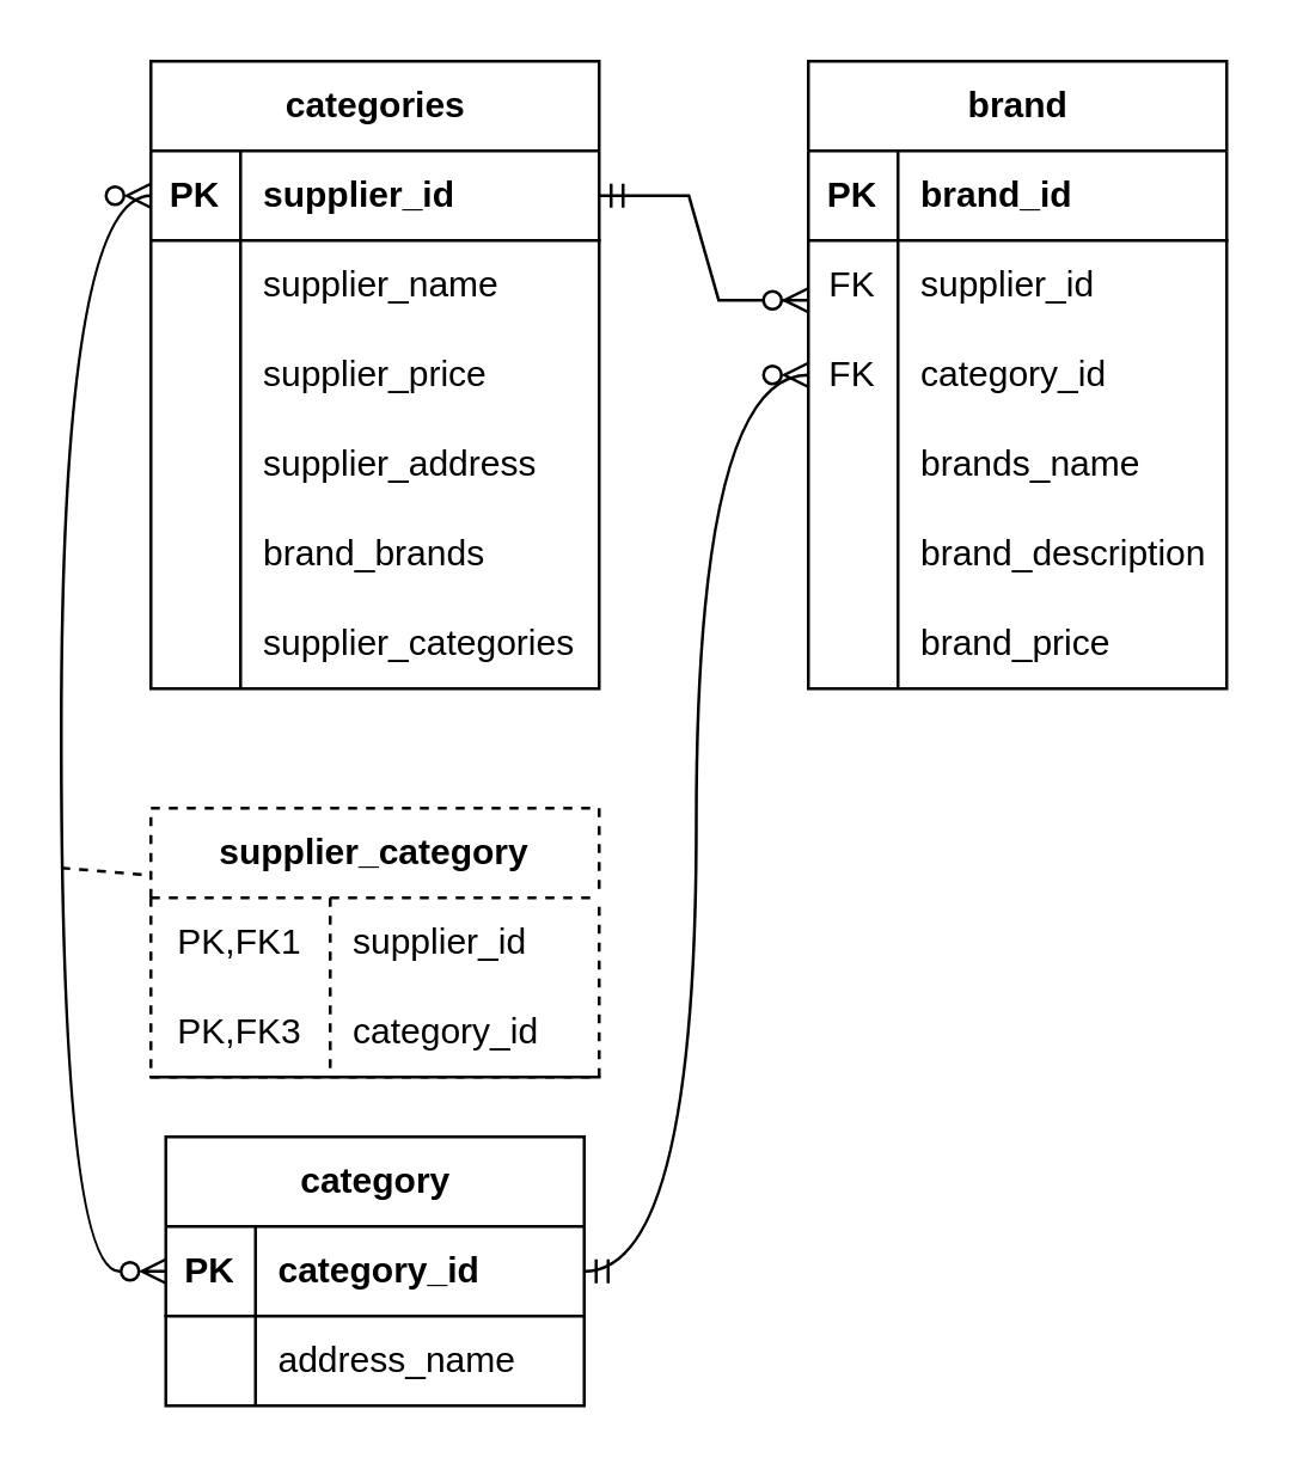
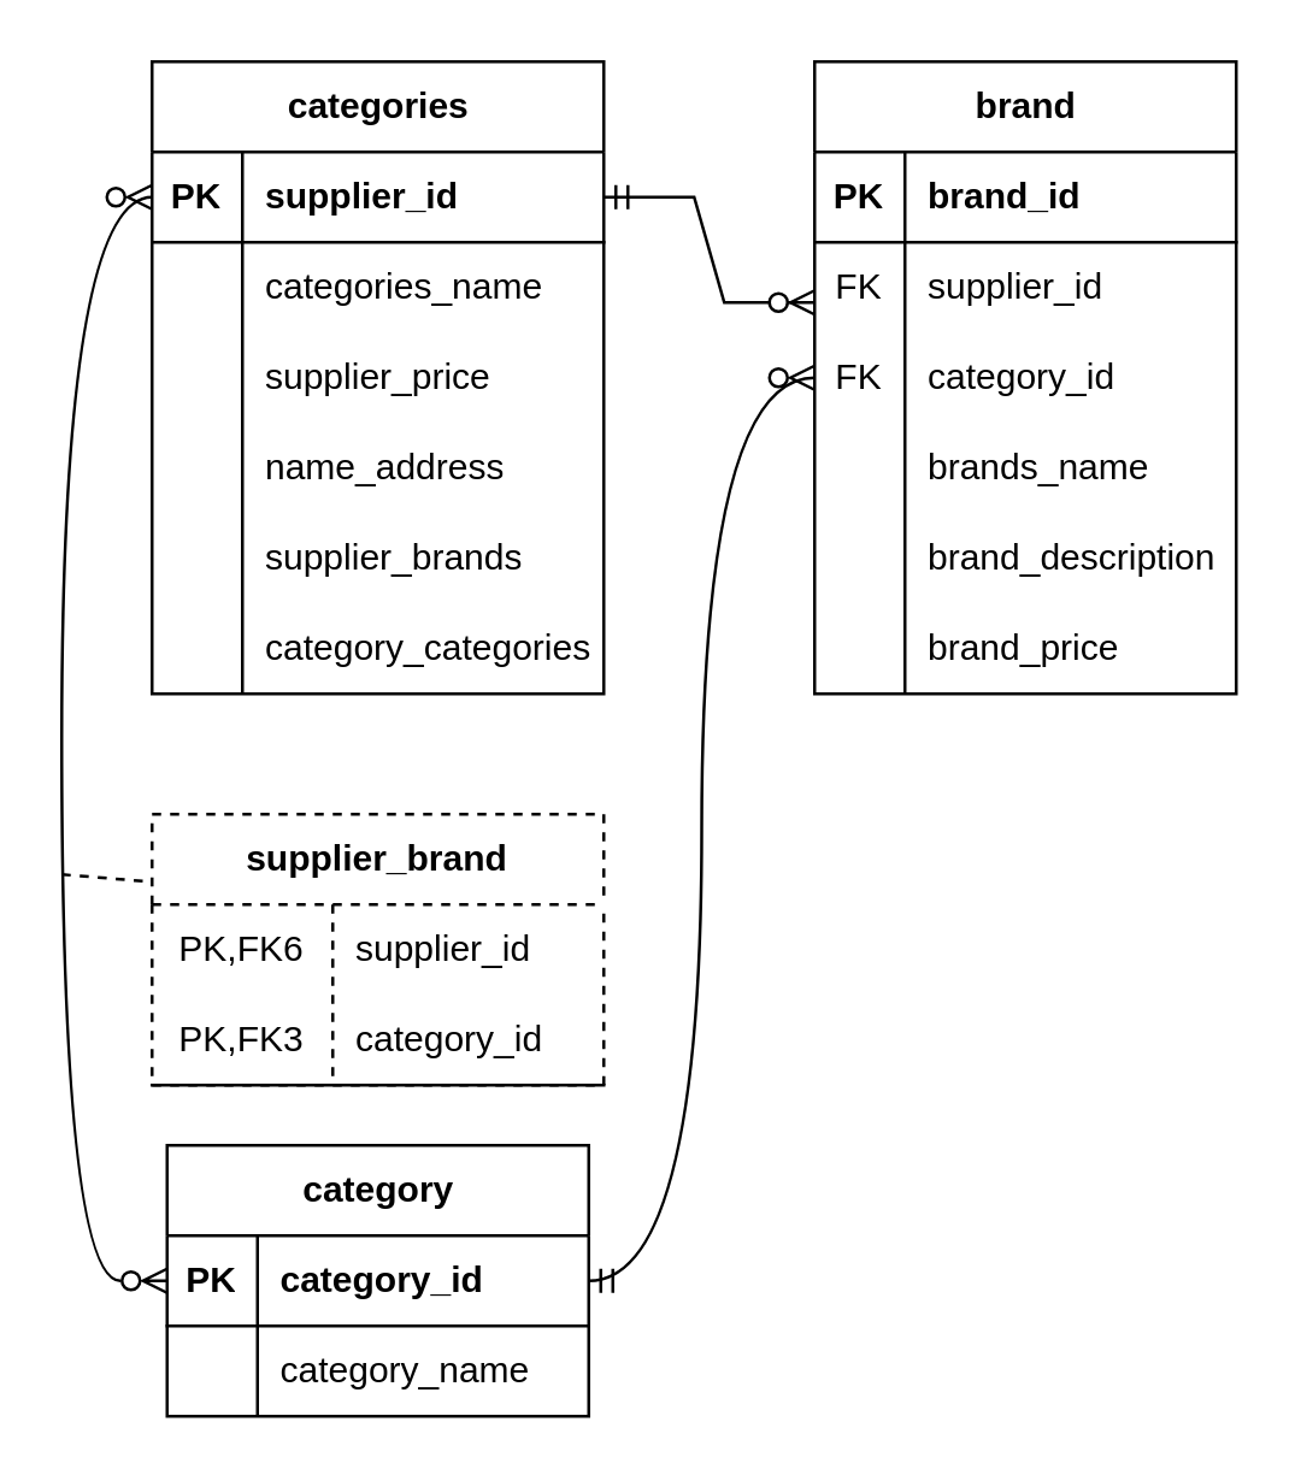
  <mxCell id="0" />
  <mxCell id="1" parent="0" />
  <mxCell id="2" value="categories" style="shape=table;startSize=30;container=1;collapsible=1;childLayout=tableLayout;fixedRows=1;rowLines=0;fontStyle=1;align=center;resizeLast=1;html=1;" parent="1" vertex="1"><mxGeometry x="50" y="20" width="150" height="210" as="geometry" /></mxCell>
  <mxCell id="3" value="" style="shape=tableRow;horizontal=0;startSize=0;swimlaneHead=0;swimlaneBody=0;fillColor=none;collapsible=0;dropTarget=0;points=[[0,0.5],[1,0.5]];portConstraint=eastwest;top=0;left=0;right=0;bottom=1;" parent="2" vertex="1"><mxGeometry y="30" width="150" height="30" as="geometry" /></mxCell>
  <mxCell id="4" value="PK" style="shape=partialRectangle;connectable=0;fillColor=none;top=0;left=0;bottom=0;right=0;fontStyle=1;overflow=hidden;whiteSpace=wrap;html=1;" parent="3" vertex="1"><mxGeometry width="30" height="30" as="geometry"><mxRectangle width="30" height="30" as="alternateBounds" /></mxGeometry></mxCell>
  <mxCell id="5" value="supplier_id" style="shape=partialRectangle;connectable=0;fillColor=none;top=0;left=0;bottom=0;right=0;align=left;spacingLeft=6;fontStyle=1;overflow=hidden;whiteSpace=wrap;html=1;" parent="3" vertex="1"><mxGeometry x="30" width="120" height="30" as="geometry"><mxRectangle width="120" height="30" as="alternateBounds" /></mxGeometry></mxCell>
  <mxCell id="6" value="" style="shape=tableRow;horizontal=0;startSize=0;swimlaneHead=0;swimlaneBody=0;fillColor=none;collapsible=0;dropTarget=0;points=[[0,0.5],[1,0.5]];portConstraint=eastwest;top=0;left=0;right=0;bottom=0;" parent="2" vertex="1"><mxGeometry y="60" width="150" height="30" as="geometry" /></mxCell>
  <mxCell id="7" value="" style="shape=partialRectangle;connectable=0;fillColor=none;top=0;left=0;bottom=0;right=0;editable=1;overflow=hidden;whiteSpace=wrap;html=1;" parent="6" vertex="1"><mxGeometry width="30" height="30" as="geometry"><mxRectangle width="30" height="30" as="alternateBounds" /></mxGeometry></mxCell>
- <mxCell id="8" value="supplier_name" style="shape=partialRectangle;connectable=0;fillColor=none;top=0;left=0;bottom=0;right=0;align=left;spacingLeft=6;overflow=hidden;whiteSpace=wrap;html=1;" parent="6" vertex="1"><mxGeometry x="30" width="120" height="30" as="geometry"><mxRectangle width="120" height="30" as="alternateBounds" /></mxGeometry></mxCell>
+ <mxCell id="8" value="categories_name" style="shape=partialRectangle;connectable=0;fillColor=none;top=0;left=0;bottom=0;right=0;align=left;spacingLeft=6;overflow=hidden;whiteSpace=wrap;html=1;" parent="6" vertex="1"><mxGeometry x="30" width="120" height="30" as="geometry"><mxRectangle width="120" height="30" as="alternateBounds" /></mxGeometry></mxCell>
  <mxCell id="9" value="" style="shape=tableRow;horizontal=0;startSize=0;swimlaneHead=0;swimlaneBody=0;fillColor=none;collapsible=0;dropTarget=0;points=[[0,0.5],[1,0.5]];portConstraint=eastwest;top=0;left=0;right=0;bottom=0;" parent="2" vertex="1"><mxGeometry y="90" width="150" height="30" as="geometry" /></mxCell>
  <mxCell id="10" value="" style="shape=partialRectangle;connectable=0;fillColor=none;top=0;left=0;bottom=0;right=0;editable=1;overflow=hidden;whiteSpace=wrap;html=1;" parent="9" vertex="1"><mxGeometry width="30" height="30" as="geometry"><mxRectangle width="30" height="30" as="alternateBounds" /></mxGeometry></mxCell>
  <mxCell id="11" value="supplier_price" style="shape=partialRectangle;connectable=0;fillColor=none;top=0;left=0;bottom=0;right=0;align=left;spacingLeft=6;overflow=hidden;whiteSpace=wrap;html=1;" parent="9" vertex="1"><mxGeometry x="30" width="120" height="30" as="geometry"><mxRectangle width="120" height="30" as="alternateBounds" /></mxGeometry></mxCell>
  <mxCell id="12" value="" style="shape=tableRow;horizontal=0;startSize=0;swimlaneHead=0;swimlaneBody=0;fillColor=none;collapsible=0;dropTarget=0;points=[[0,0.5],[1,0.5]];portConstraint=eastwest;top=0;left=0;right=0;bottom=0;" parent="2" vertex="1"><mxGeometry y="120" width="150" height="30" as="geometry" /></mxCell>
  <mxCell id="13" value="" style="shape=partialRectangle;connectable=0;fillColor=none;top=0;left=0;bottom=0;right=0;editable=1;overflow=hidden;whiteSpace=wrap;html=1;" parent="12" vertex="1"><mxGeometry width="30" height="30" as="geometry"><mxRectangle width="30" height="30" as="alternateBounds" /></mxGeometry></mxCell>
- <mxCell id="14" value="supplier_address" style="shape=partialRectangle;connectable=0;fillColor=none;top=0;left=0;bottom=0;right=0;align=left;spacingLeft=6;overflow=hidden;whiteSpace=wrap;html=1;" parent="12" vertex="1"><mxGeometry x="30" width="120" height="30" as="geometry"><mxRectangle width="120" height="30" as="alternateBounds" /></mxGeometry></mxCell>
+ <mxCell id="14" value="name_address" style="shape=partialRectangle;connectable=0;fillColor=none;top=0;left=0;bottom=0;right=0;align=left;spacingLeft=6;overflow=hidden;whiteSpace=wrap;html=1;" parent="12" vertex="1"><mxGeometry x="30" width="120" height="30" as="geometry"><mxRectangle width="120" height="30" as="alternateBounds" /></mxGeometry></mxCell>
  <mxCell id="15" style="shape=tableRow;horizontal=0;startSize=0;swimlaneHead=0;swimlaneBody=0;fillColor=none;collapsible=0;dropTarget=0;points=[[0,0.5],[1,0.5]];portConstraint=eastwest;top=0;left=0;right=0;bottom=0;" parent="2" vertex="1"><mxGeometry y="150" width="150" height="30" as="geometry" /></mxCell>
  <mxCell id="16" style="shape=partialRectangle;connectable=0;fillColor=none;top=0;left=0;bottom=0;right=0;editable=1;overflow=hidden;whiteSpace=wrap;html=1;" parent="15" vertex="1"><mxGeometry width="30" height="30" as="geometry"><mxRectangle width="30" height="30" as="alternateBounds" /></mxGeometry></mxCell>
- <mxCell id="17" value="brand_brands" style="shape=partialRectangle;connectable=0;fillColor=none;top=0;left=0;bottom=0;right=0;align=left;spacingLeft=6;overflow=hidden;whiteSpace=wrap;html=1;" parent="15" vertex="1"><mxGeometry x="30" width="120" height="30" as="geometry"><mxRectangle width="120" height="30" as="alternateBounds" /></mxGeometry></mxCell>
+ <mxCell id="17" value="supplier_brands" style="shape=partialRectangle;connectable=0;fillColor=none;top=0;left=0;bottom=0;right=0;align=left;spacingLeft=6;overflow=hidden;whiteSpace=wrap;html=1;" parent="15" vertex="1"><mxGeometry x="30" width="120" height="30" as="geometry"><mxRectangle width="120" height="30" as="alternateBounds" /></mxGeometry></mxCell>
  <mxCell id="18" style="shape=tableRow;horizontal=0;startSize=0;swimlaneHead=0;swimlaneBody=0;fillColor=none;collapsible=0;dropTarget=0;points=[[0,0.5],[1,0.5]];portConstraint=eastwest;top=0;left=0;right=0;bottom=0;" parent="2" vertex="1"><mxGeometry y="180" width="150" height="30" as="geometry" /></mxCell>
  <mxCell id="19" style="shape=partialRectangle;connectable=0;fillColor=none;top=0;left=0;bottom=0;right=0;editable=1;overflow=hidden;whiteSpace=wrap;html=1;" parent="18" vertex="1"><mxGeometry width="30" height="30" as="geometry"><mxRectangle width="30" height="30" as="alternateBounds" /></mxGeometry></mxCell>
- <mxCell id="20" value="supplier_categories" style="shape=partialRectangle;connectable=0;fillColor=none;top=0;left=0;bottom=0;right=0;align=left;spacingLeft=6;overflow=hidden;whiteSpace=wrap;html=1;" parent="18" vertex="1"><mxGeometry x="30" width="120" height="30" as="geometry"><mxRectangle width="120" height="30" as="alternateBounds" /></mxGeometry></mxCell>
+ <mxCell id="20" value="category_categories" style="shape=partialRectangle;connectable=0;fillColor=none;top=0;left=0;bottom=0;right=0;align=left;spacingLeft=6;overflow=hidden;whiteSpace=wrap;html=1;" parent="18" vertex="1"><mxGeometry x="30" width="120" height="30" as="geometry"><mxRectangle width="120" height="30" as="alternateBounds" /></mxGeometry></mxCell>
  <mxCell id="21" value="brand" style="shape=table;startSize=30;container=1;collapsible=1;childLayout=tableLayout;fixedRows=1;rowLines=0;fontStyle=1;align=center;resizeLast=1;html=1;" parent="1" vertex="1"><mxGeometry x="270" y="20" width="140" height="210" as="geometry" /></mxCell>
  <mxCell id="22" value="" style="shape=tableRow;horizontal=0;startSize=0;swimlaneHead=0;swimlaneBody=0;fillColor=none;collapsible=0;dropTarget=0;points=[[0,0.5],[1,0.5]];portConstraint=eastwest;top=0;left=0;right=0;bottom=1;" parent="21" vertex="1"><mxGeometry y="30" width="140" height="30" as="geometry" /></mxCell>
  <mxCell id="23" value="PK" style="shape=partialRectangle;connectable=0;fillColor=none;top=0;left=0;bottom=0;right=0;fontStyle=1;overflow=hidden;whiteSpace=wrap;html=1;" parent="22" vertex="1"><mxGeometry width="30" height="30" as="geometry"><mxRectangle width="30" height="30" as="alternateBounds" /></mxGeometry></mxCell>
  <mxCell id="24" value="brand_id" style="shape=partialRectangle;connectable=0;fillColor=none;top=0;left=0;bottom=0;right=0;align=left;spacingLeft=6;fontStyle=1;overflow=hidden;whiteSpace=wrap;html=1;" parent="22" vertex="1"><mxGeometry x="30" width="110" height="30" as="geometry"><mxRectangle width="110" height="30" as="alternateBounds" /></mxGeometry></mxCell>
  <mxCell id="25" value="" style="shape=tableRow;horizontal=0;startSize=0;swimlaneHead=0;swimlaneBody=0;fillColor=none;collapsible=0;dropTarget=0;points=[[0,0.5],[1,0.5]];portConstraint=eastwest;top=0;left=0;right=0;bottom=0;" parent="21" vertex="1"><mxGeometry y="60" width="140" height="30" as="geometry" /></mxCell>
  <mxCell id="26" value="FK" style="shape=partialRectangle;connectable=0;fillColor=none;top=0;left=0;bottom=0;right=0;editable=1;overflow=hidden;whiteSpace=wrap;html=1;" parent="25" vertex="1"><mxGeometry width="30" height="30" as="geometry"><mxRectangle width="30" height="30" as="alternateBounds" /></mxGeometry></mxCell>
  <mxCell id="27" value="supplier_id" style="shape=partialRectangle;connectable=0;fillColor=none;top=0;left=0;bottom=0;right=0;align=left;spacingLeft=6;overflow=hidden;whiteSpace=wrap;html=1;" parent="25" vertex="1"><mxGeometry x="30" width="110" height="30" as="geometry"><mxRectangle width="110" height="30" as="alternateBounds" /></mxGeometry></mxCell>
  <mxCell id="28" value="" style="shape=tableRow;horizontal=0;startSize=0;swimlaneHead=0;swimlaneBody=0;fillColor=none;collapsible=0;dropTarget=0;points=[[0,0.5],[1,0.5]];portConstraint=eastwest;top=0;left=0;right=0;bottom=0;" parent="21" vertex="1"><mxGeometry y="90" width="140" height="30" as="geometry" /></mxCell>
  <mxCell id="29" value="FK" style="shape=partialRectangle;connectable=0;fillColor=none;top=0;left=0;bottom=0;right=0;editable=1;overflow=hidden;whiteSpace=wrap;html=1;" parent="28" vertex="1"><mxGeometry width="30" height="30" as="geometry"><mxRectangle width="30" height="30" as="alternateBounds" /></mxGeometry></mxCell>
  <mxCell id="30" value="category_id" style="shape=partialRectangle;connectable=0;fillColor=none;top=0;left=0;bottom=0;right=0;align=left;spacingLeft=6;overflow=hidden;whiteSpace=wrap;html=1;" parent="28" vertex="1"><mxGeometry x="30" width="110" height="30" as="geometry"><mxRectangle width="110" height="30" as="alternateBounds" /></mxGeometry></mxCell>
  <mxCell id="31" value="" style="shape=tableRow;horizontal=0;startSize=0;swimlaneHead=0;swimlaneBody=0;fillColor=none;collapsible=0;dropTarget=0;points=[[0,0.5],[1,0.5]];portConstraint=eastwest;top=0;left=0;right=0;bottom=0;" parent="21" vertex="1"><mxGeometry y="120" width="140" height="30" as="geometry" /></mxCell>
  <mxCell id="32" value="" style="shape=partialRectangle;connectable=0;fillColor=none;top=0;left=0;bottom=0;right=0;editable=1;overflow=hidden;whiteSpace=wrap;html=1;" parent="31" vertex="1"><mxGeometry width="30" height="30" as="geometry"><mxRectangle width="30" height="30" as="alternateBounds" /></mxGeometry></mxCell>
  <mxCell id="33" value="" style="shape=partialRectangle;connectable=0;fillColor=none;top=0;left=0;bottom=0;right=0;align=left;spacingLeft=6;overflow=hidden;whiteSpace=wrap;html=1;" parent="31" vertex="1"><mxGeometry x="30" width="110" height="30" as="geometry"><mxRectangle width="110" height="30" as="alternateBounds" /></mxGeometry></mxCell>
  <mxCell id="34" style="shape=tableRow;horizontal=0;startSize=0;swimlaneHead=0;swimlaneBody=0;fillColor=none;collapsible=0;dropTarget=0;points=[[0,0.5],[1,0.5]];portConstraint=eastwest;top=0;left=0;right=0;bottom=0;" parent="21" vertex="1"><mxGeometry y="150" width="140" height="30" as="geometry" /></mxCell>
  <mxCell id="35" style="shape=partialRectangle;connectable=0;fillColor=none;top=0;left=0;bottom=0;right=0;editable=1;overflow=hidden;whiteSpace=wrap;html=1;" parent="34" vertex="1"><mxGeometry width="30" height="30" as="geometry"><mxRectangle width="30" height="30" as="alternateBounds" /></mxGeometry></mxCell>
  <mxCell id="36" value="brand_description" style="shape=partialRectangle;connectable=0;fillColor=none;top=0;left=0;bottom=0;right=0;align=left;spacingLeft=6;overflow=hidden;whiteSpace=wrap;html=1;" parent="34" vertex="1"><mxGeometry x="30" width="110" height="30" as="geometry"><mxRectangle width="110" height="30" as="alternateBounds" /></mxGeometry></mxCell>
  <mxCell id="37" style="shape=tableRow;horizontal=0;startSize=0;swimlaneHead=0;swimlaneBody=0;fillColor=none;collapsible=0;dropTarget=0;points=[[0,0.5],[1,0.5]];portConstraint=eastwest;top=0;left=0;right=0;bottom=0;" parent="21" vertex="1"><mxGeometry y="180" width="140" height="30" as="geometry" /></mxCell>
  <mxCell id="38" style="shape=partialRectangle;connectable=0;fillColor=none;top=0;left=0;bottom=0;right=0;editable=1;overflow=hidden;whiteSpace=wrap;html=1;" parent="37" vertex="1"><mxGeometry width="30" height="30" as="geometry"><mxRectangle width="30" height="30" as="alternateBounds" /></mxGeometry></mxCell>
  <mxCell id="39" value="brand_price" style="shape=partialRectangle;connectable=0;fillColor=none;top=0;left=0;bottom=0;right=0;align=left;spacingLeft=6;overflow=hidden;whiteSpace=wrap;html=1;" parent="37" vertex="1"><mxGeometry x="30" width="110" height="30" as="geometry"><mxRectangle width="110" height="30" as="alternateBounds" /></mxGeometry></mxCell>
  <mxCell id="40" value="brands_name" style="shape=partialRectangle;connectable=0;fillColor=none;top=0;left=0;bottom=0;right=0;align=left;spacingLeft=6;overflow=hidden;whiteSpace=wrap;html=1;" parent="1" vertex="1"><mxGeometry x="300" y="140" width="110" height="30" as="geometry"><mxRectangle width="110" height="30" as="alternateBounds" /></mxGeometry></mxCell>
  <mxCell id="41" value="category" style="shape=table;startSize=30;container=1;collapsible=1;childLayout=tableLayout;fixedRows=1;rowLines=0;fontStyle=1;align=center;resizeLast=1;html=1;" parent="1" vertex="1"><mxGeometry x="55" y="380" width="140" height="90" as="geometry" /></mxCell>
  <mxCell id="42" value="" style="shape=tableRow;horizontal=0;startSize=0;swimlaneHead=0;swimlaneBody=0;fillColor=none;collapsible=0;dropTarget=0;points=[[0,0.5],[1,0.5]];portConstraint=eastwest;top=0;left=0;right=0;bottom=1;" parent="41" vertex="1"><mxGeometry y="30" width="140" height="30" as="geometry" /></mxCell>
  <mxCell id="43" value="PK" style="shape=partialRectangle;connectable=0;fillColor=none;top=0;left=0;bottom=0;right=0;fontStyle=1;overflow=hidden;whiteSpace=wrap;html=1;" parent="42" vertex="1"><mxGeometry width="30" height="30" as="geometry"><mxRectangle width="30" height="30" as="alternateBounds" /></mxGeometry></mxCell>
  <mxCell id="44" value="category_id" style="shape=partialRectangle;connectable=0;fillColor=none;top=0;left=0;bottom=0;right=0;align=left;spacingLeft=6;fontStyle=1;overflow=hidden;whiteSpace=wrap;html=1;" parent="42" vertex="1"><mxGeometry x="30" width="110" height="30" as="geometry"><mxRectangle width="110" height="30" as="alternateBounds" /></mxGeometry></mxCell>
  <mxCell id="45" value="" style="shape=tableRow;horizontal=0;startSize=0;swimlaneHead=0;swimlaneBody=0;fillColor=none;collapsible=0;dropTarget=0;points=[[0,0.5],[1,0.5]];portConstraint=eastwest;top=0;left=0;right=0;bottom=0;" parent="41" vertex="1"><mxGeometry y="60" width="140" height="30" as="geometry" /></mxCell>
  <mxCell id="46" value="" style="shape=partialRectangle;connectable=0;fillColor=none;top=0;left=0;bottom=0;right=0;editable=1;overflow=hidden;whiteSpace=wrap;html=1;" parent="45" vertex="1"><mxGeometry width="30" height="30" as="geometry"><mxRectangle width="30" height="30" as="alternateBounds" /></mxGeometry></mxCell>
- <mxCell id="47" value="address_name" style="shape=partialRectangle;connectable=0;fillColor=none;top=0;left=0;bottom=0;right=0;align=left;spacingLeft=6;overflow=hidden;whiteSpace=wrap;html=1;" parent="45" vertex="1"><mxGeometry x="30" width="110" height="30" as="geometry"><mxRectangle width="110" height="30" as="alternateBounds" /></mxGeometry></mxCell>
+ <mxCell id="47" value="category_name" style="shape=partialRectangle;connectable=0;fillColor=none;top=0;left=0;bottom=0;right=0;align=left;spacingLeft=6;overflow=hidden;whiteSpace=wrap;html=1;" parent="45" vertex="1"><mxGeometry x="30" width="110" height="30" as="geometry"><mxRectangle width="110" height="30" as="alternateBounds" /></mxGeometry></mxCell>
  <mxCell id="48" style="edgeStyle=orthogonalEdgeStyle;rounded=0;orthogonalLoop=1;jettySize=auto;html=1;exitX=1;exitY=0.5;exitDx=0;exitDy=0;" parent="41" source="42" target="42" edge="1"><mxGeometry relative="1" as="geometry" /></mxCell>
- <mxCell id="49" value="supplier_category" style="shape=table;startSize=30;container=1;collapsible=1;childLayout=tableLayout;fixedRows=1;rowLines=0;fontStyle=1;align=center;resizeLast=1;html=1;whiteSpace=wrap;dashed=1;" parent="1" vertex="1"><mxGeometry x="50" y="270" width="150" height="90" as="geometry" /></mxCell>
+ <mxCell id="49" value="supplier_brand" style="shape=table;startSize=30;container=1;collapsible=1;childLayout=tableLayout;fixedRows=1;rowLines=0;fontStyle=1;align=center;resizeLast=1;html=1;whiteSpace=wrap;dashed=1;" parent="1" vertex="1"><mxGeometry x="50" y="270" width="150" height="90" as="geometry" /></mxCell>
  <mxCell id="50" value="" style="shape=tableRow;horizontal=0;startSize=0;swimlaneHead=0;swimlaneBody=0;fillColor=none;collapsible=0;dropTarget=0;points=[[0,0.5],[1,0.5]];portConstraint=eastwest;top=0;left=0;right=0;bottom=0;html=1;" parent="49" vertex="1"><mxGeometry y="30" width="150" height="30" as="geometry" /></mxCell>
- <mxCell id="51" value="PK,FK1" style="shape=partialRectangle;connectable=0;fillColor=none;top=0;left=0;bottom=0;right=0;fontStyle=0;overflow=hidden;html=1;whiteSpace=wrap;" parent="50" vertex="1"><mxGeometry width="60" height="30" as="geometry"><mxRectangle width="60" height="30" as="alternateBounds" /></mxGeometry></mxCell>
+ <mxCell id="51" value="PK,FK6" style="shape=partialRectangle;connectable=0;fillColor=none;top=0;left=0;bottom=0;right=0;fontStyle=0;overflow=hidden;html=1;whiteSpace=wrap;" parent="50" vertex="1"><mxGeometry width="60" height="30" as="geometry"><mxRectangle width="60" height="30" as="alternateBounds" /></mxGeometry></mxCell>
  <mxCell id="52" value="supplier_id" style="shape=partialRectangle;connectable=0;fillColor=none;top=0;left=0;bottom=0;right=0;align=left;spacingLeft=6;fontStyle=0;overflow=hidden;html=1;whiteSpace=wrap;" parent="50" vertex="1"><mxGeometry x="60" width="90" height="30" as="geometry"><mxRectangle width="90" height="30" as="alternateBounds" /></mxGeometry></mxCell>
  <mxCell id="53" value="" style="shape=tableRow;horizontal=0;startSize=0;swimlaneHead=0;swimlaneBody=0;fillColor=none;collapsible=0;dropTarget=0;points=[[0,0.5],[1,0.5]];portConstraint=eastwest;top=0;left=0;right=0;bottom=1;html=1;" parent="49" vertex="1"><mxGeometry y="60" width="150" height="30" as="geometry" /></mxCell>
  <mxCell id="54" value="PK,FK3" style="shape=partialRectangle;connectable=0;fillColor=none;top=0;left=0;bottom=0;right=0;fontStyle=0;overflow=hidden;html=1;whiteSpace=wrap;" parent="53" vertex="1"><mxGeometry width="60" height="30" as="geometry"><mxRectangle width="60" height="30" as="alternateBounds" /></mxGeometry></mxCell>
  <mxCell id="55" value="category_id" style="shape=partialRectangle;connectable=0;fillColor=none;top=0;left=0;bottom=0;right=0;align=left;spacingLeft=6;fontStyle=0;overflow=hidden;html=1;whiteSpace=wrap;" parent="53" vertex="1"><mxGeometry x="60" width="90" height="30" as="geometry"><mxRectangle width="90" height="30" as="alternateBounds" /></mxGeometry></mxCell>
  <mxCell id="56" value="" style="edgeStyle=entityRelationEdgeStyle;fontSize=12;html=1;endArrow=ERzeroToMany;endFill=1;rounded=0;exitX=1;exitY=0.5;exitDx=0;exitDy=0;startArrow=ERmandOne;startFill=0;" parent="1" source="3" edge="1"><mxGeometry width="100" height="100" relative="1" as="geometry"><mxPoint x="380" y="300" as="sourcePoint" /><mxPoint x="270" y="100" as="targetPoint" /></mxGeometry></mxCell>
  <mxCell id="57" value="" style="edgeStyle=orthogonalEdgeStyle;fontSize=12;html=1;endArrow=ERzeroToMany;endFill=1;rounded=0;exitX=1;exitY=0.5;exitDx=0;exitDy=0;entryX=0;entryY=0.5;entryDx=0;entryDy=0;curved=1;startArrow=ERmandOne;startFill=0;" parent="1" source="41" target="28" edge="1"><mxGeometry width="100" height="100" relative="1" as="geometry"><mxPoint x="220" y="420" as="sourcePoint" /><mxPoint x="320" y="320" as="targetPoint" /></mxGeometry></mxCell>
  <mxCell id="58" value="" style="edgeStyle=orthogonalEdgeStyle;fontSize=12;html=1;endArrow=ERzeroToMany;endFill=1;rounded=0;entryX=0;entryY=0.5;entryDx=0;entryDy=0;exitX=0;exitY=0.5;exitDx=0;exitDy=0;curved=1;startArrow=ERzeroToMany;startFill=0;" edge="1" parent="1" source="42" target="3"><mxGeometry width="100" height="100" relative="1" as="geometry"><mxPoint x="-50" y="300" as="sourcePoint" /><mxPoint x="50" y="200" as="targetPoint" /><Array as="points"><mxPoint x="20" y="425" /><mxPoint x="20" y="65" /></Array></mxGeometry></mxCell>
  <mxCell id="59" value="" style="endArrow=none;html=1;rounded=0;entryX=0;entryY=0.25;entryDx=0;entryDy=0;dashed=1;" edge="1" parent="1" target="49"><mxGeometry relative="1" as="geometry"><mxPoint x="20" y="290" as="sourcePoint" /><mxPoint x="40" y="290" as="targetPoint" /></mxGeometry></mxCell>
